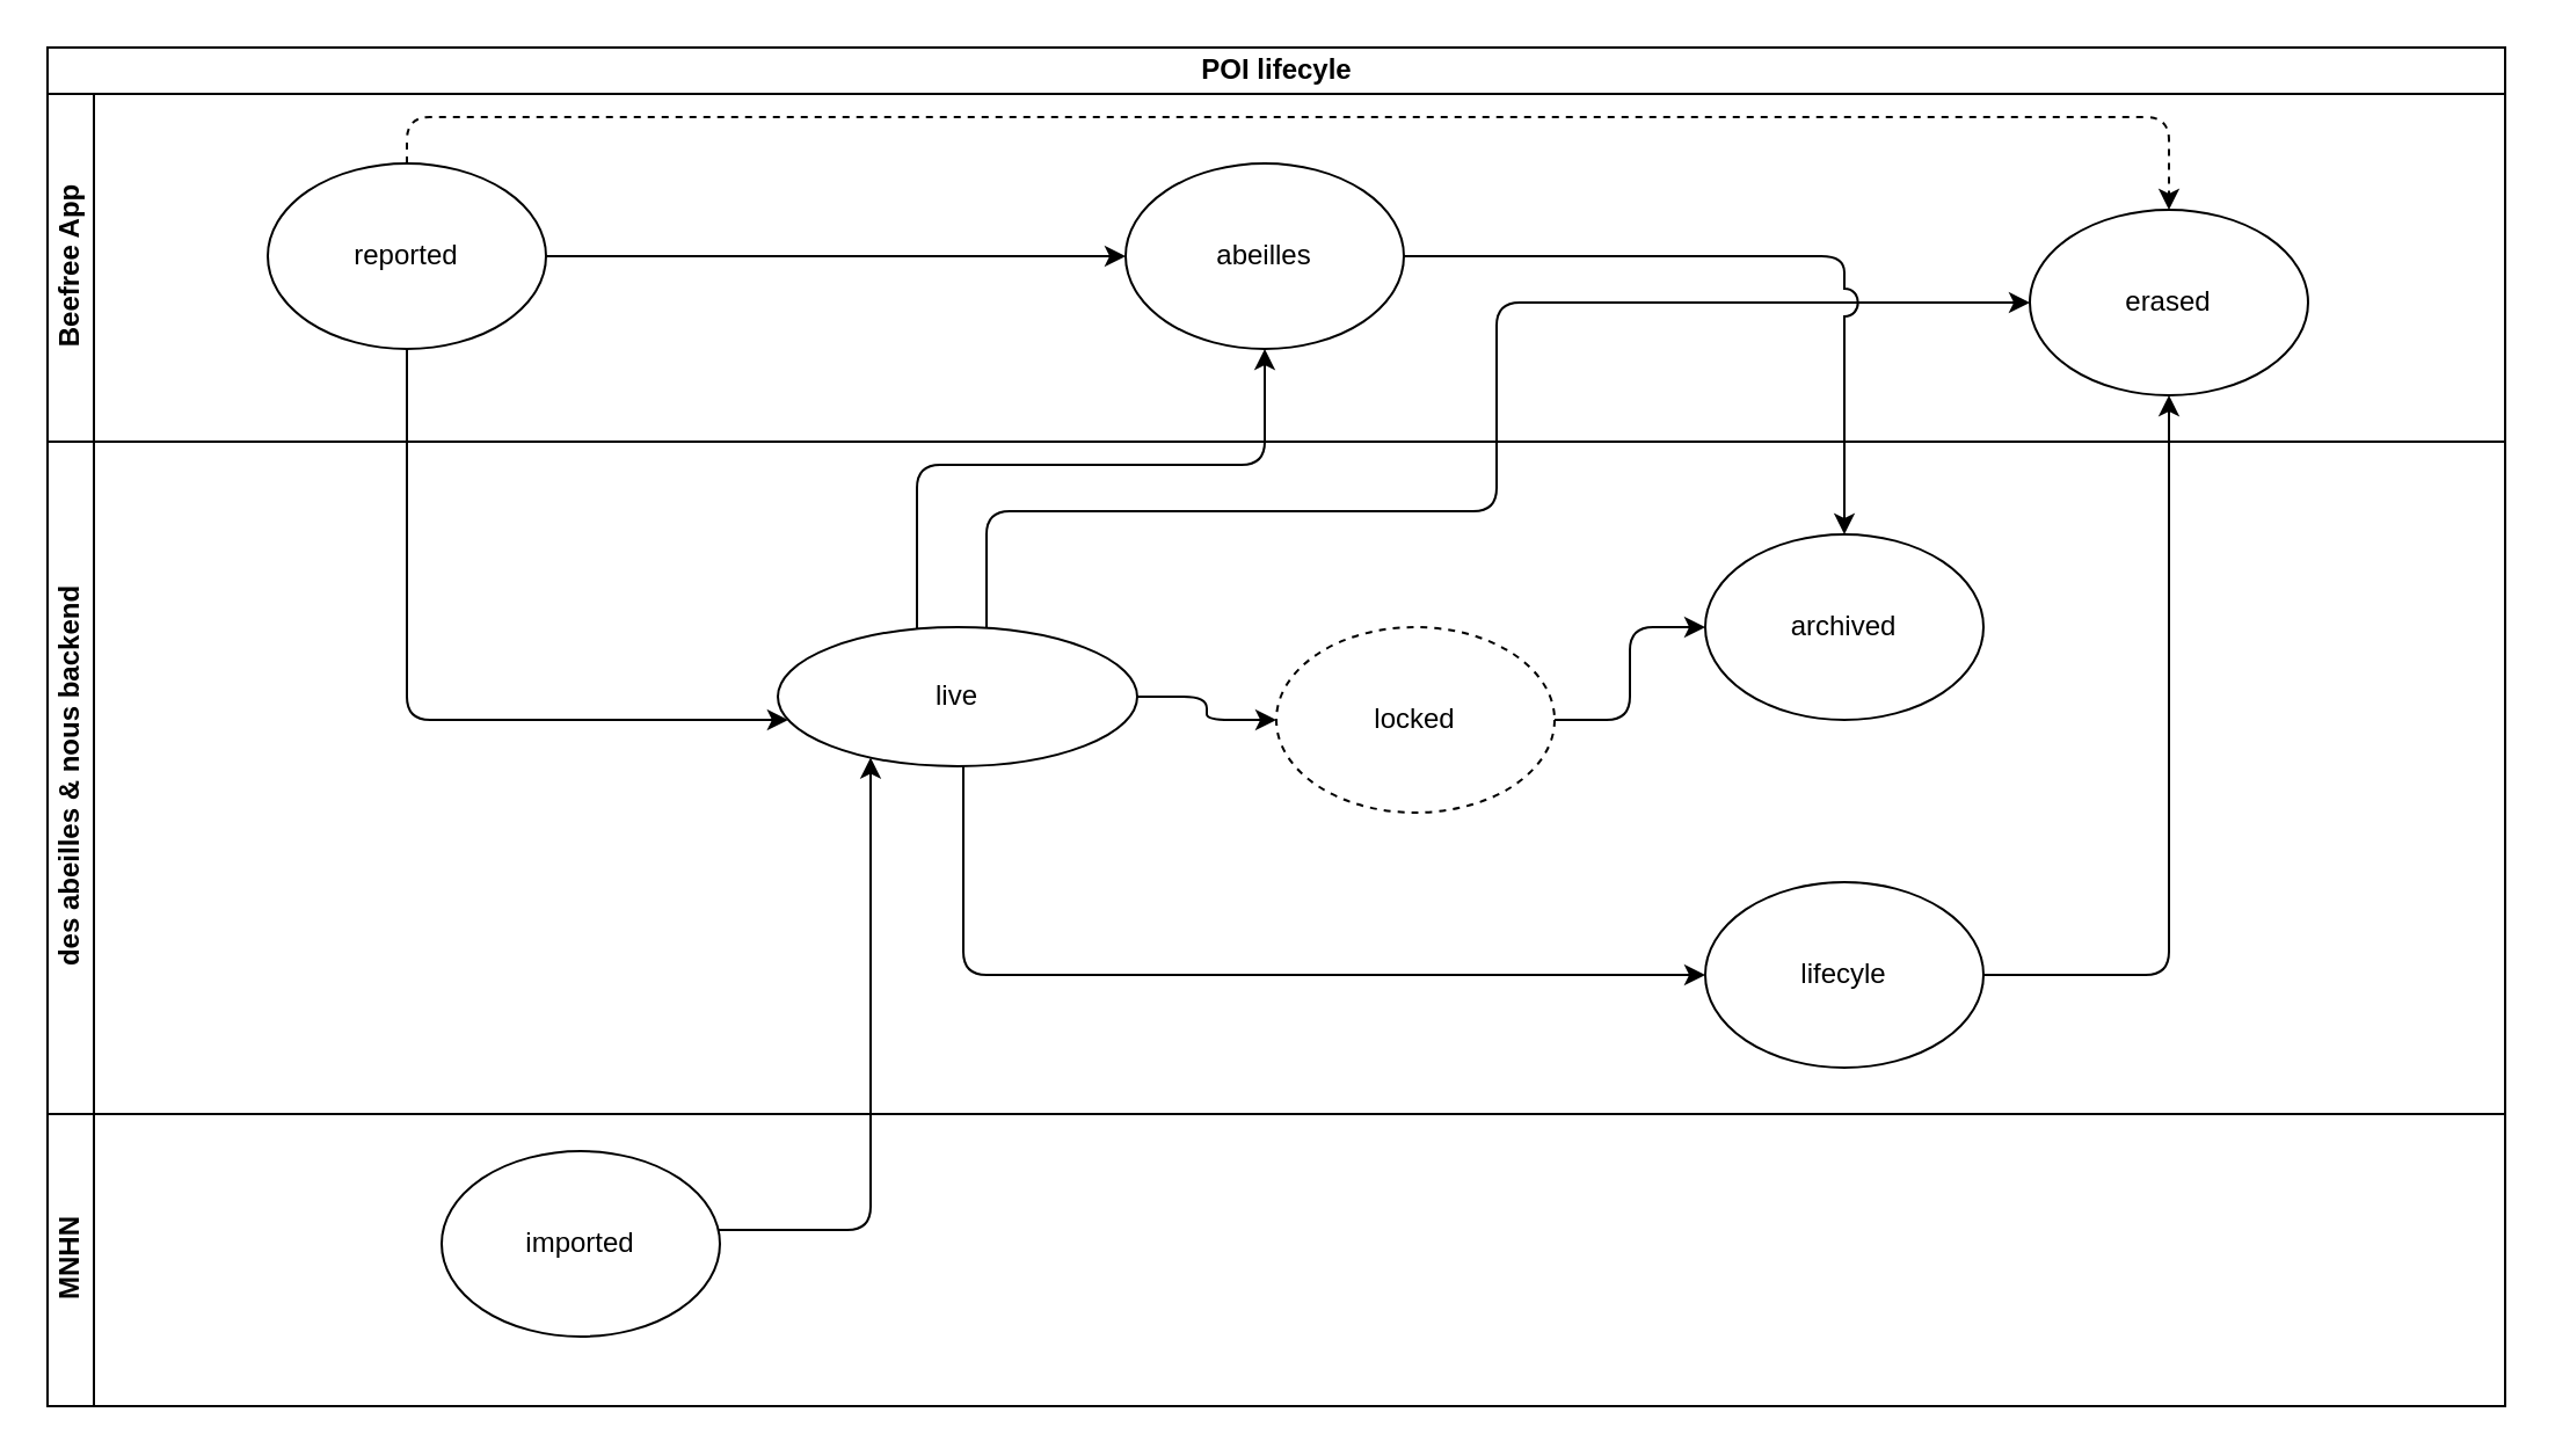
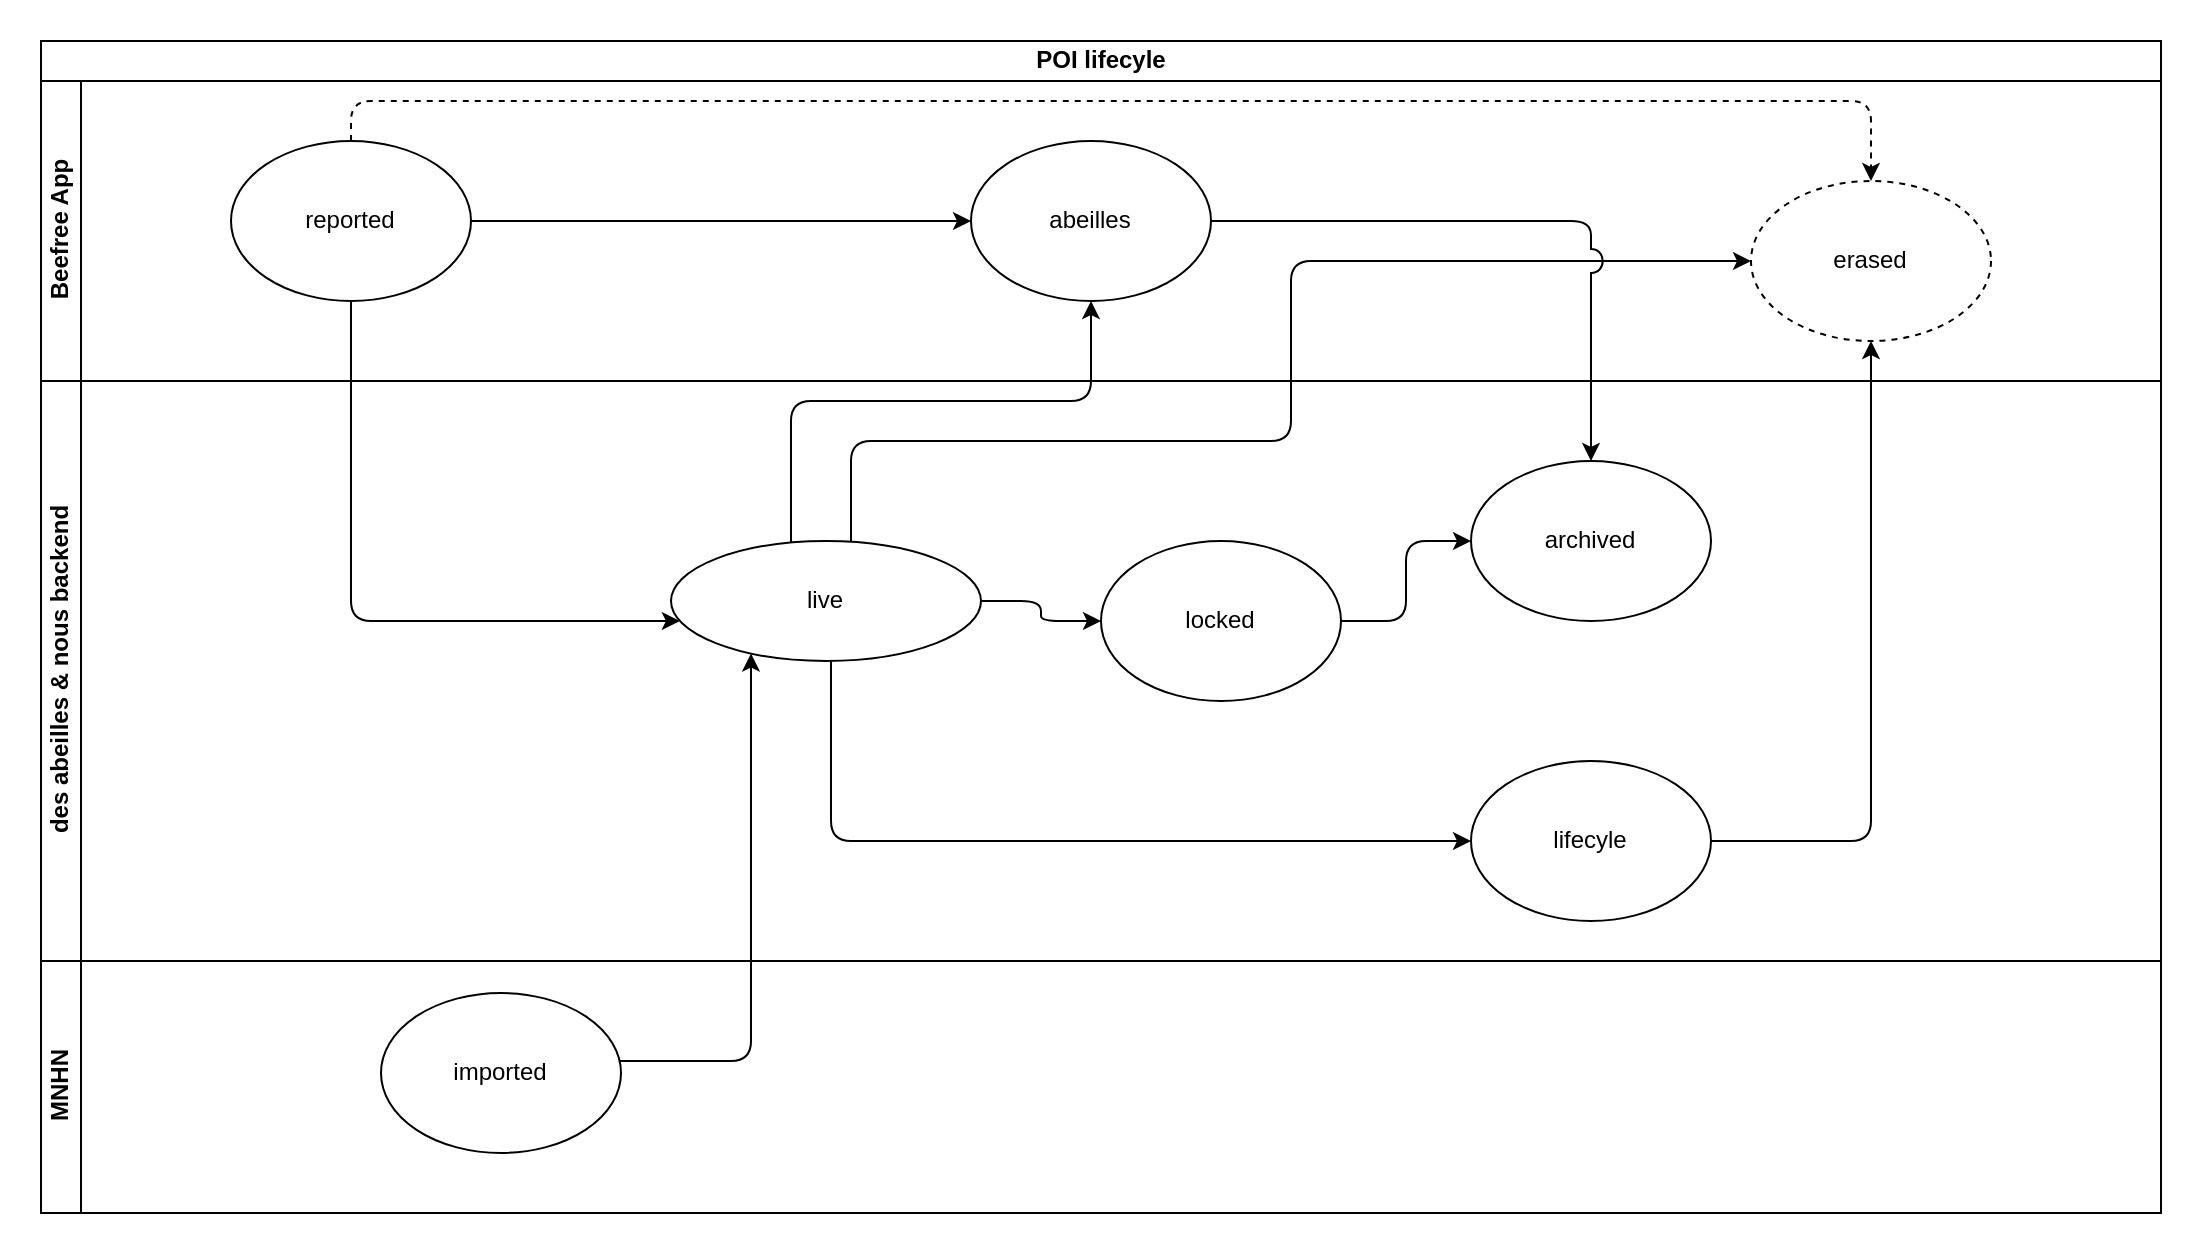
  <mxCell id="0" />
  <mxCell id="1" parent="0" />
  <mxCell id="2" value="POI lifecyle" style="swimlane;childLayout=stackLayout;resizeParent=1;resizeParentMax=0;horizontal=1;startSize=20;horizontalStack=0;html=1;" parent="1" vertex="1"><mxGeometry x="20" y="20" width="1060" height="586" as="geometry" /></mxCell>
  <mxCell id="3" value="Beefree App" style="swimlane;startSize=20;horizontal=0;html=1;" parent="2" vertex="1"><mxGeometry y="20" width="1060" height="150" as="geometry" /></mxCell>
  <mxCell id="4" style="edgeStyle=orthogonalEdgeStyle;rounded=1;orthogonalLoop=1;jettySize=auto;html=1;curved=0;" edge="1" parent="3" source="6" target="7"><mxGeometry relative="1" as="geometry" /></mxCell>
  <mxCell id="5" style="edgeStyle=orthogonalEdgeStyle;rounded=1;orthogonalLoop=1;jettySize=auto;html=1;entryX=0.5;entryY=0;entryDx=0;entryDy=0;curved=0;dashed=1;" edge="1" parent="3" source="6" target="8"><mxGeometry relative="1" as="geometry"><Array as="points"><mxPoint x="155" y="10" /><mxPoint x="915" y="10" /></Array></mxGeometry></mxCell>
  <mxCell id="6" value="reported" style="ellipse;whiteSpace=wrap;html=1;" vertex="1" parent="3"><mxGeometry x="95" y="30" width="120" height="80" as="geometry" /></mxCell>
  <mxCell id="7" value="abeilles" style="ellipse;whiteSpace=wrap;html=1;fillStyle=solid;" vertex="1" parent="3"><mxGeometry x="465" y="30" width="120" height="80" as="geometry" /></mxCell>
- <mxCell id="8" value="erased" style="ellipse;whiteSpace=wrap;html=1;fillStyle=solid;" vertex="1" parent="3"><mxGeometry x="855" y="50" width="120" height="80" as="geometry" /></mxCell>
+ <mxCell id="8" value="erased" style="ellipse;whiteSpace=wrap;html=1;fillStyle=solid;dashed=1;" vertex="1" parent="3"><mxGeometry x="855" y="50" width="120" height="80" as="geometry" /></mxCell>
  <mxCell id="9" value="" style="edgeStyle=orthogonalEdgeStyle;rounded=1;orthogonalLoop=1;jettySize=auto;html=1;curved=0;" edge="1" parent="2" source="6" target="14"><mxGeometry relative="1" as="geometry"><Array as="points"><mxPoint x="155" y="290" /></Array></mxGeometry></mxCell>
  <mxCell id="10" style="edgeStyle=orthogonalEdgeStyle;rounded=1;orthogonalLoop=1;jettySize=auto;html=1;curved=0;" edge="1" parent="2" source="14" target="7"><mxGeometry relative="1" as="geometry"><Array as="points"><mxPoint x="375" y="180" /><mxPoint x="525" y="180" /></Array></mxGeometry></mxCell>
  <mxCell id="11" value="des abeilles &amp;amp; nous backend" style="swimlane;startSize=20;horizontal=0;html=1;strokeColor=default;" parent="2" vertex="1"><mxGeometry y="170" width="1060" height="290" as="geometry" /></mxCell>
  <mxCell id="12" value="" style="edgeStyle=orthogonalEdgeStyle;rounded=1;orthogonalLoop=1;jettySize=auto;html=1;curved=0;" edge="1" parent="11" source="14" target="15"><mxGeometry relative="1" as="geometry"><Array as="points"><mxPoint x="395" y="230" /></Array></mxGeometry></mxCell>
  <mxCell id="13" value="" style="edgeStyle=orthogonalEdgeStyle;rounded=1;orthogonalLoop=1;jettySize=auto;html=1;curved=0;" edge="1" parent="11" source="14" target="17"><mxGeometry relative="1" as="geometry"><Array as="points" /></mxGeometry></mxCell>
  <mxCell id="14" value="live" style="ellipse;whiteSpace=wrap;html=1;fillStyle=solid;" vertex="1" parent="11"><mxGeometry x="315" y="80" width="155" height="60" as="geometry" /></mxCell>
  <mxCell id="15" value="lifecyle" style="ellipse;whiteSpace=wrap;html=1;fillStyle=solid;" vertex="1" parent="11"><mxGeometry x="715" y="190" width="120" height="80" as="geometry" /></mxCell>
  <mxCell id="16" style="edgeStyle=orthogonalEdgeStyle;rounded=1;orthogonalLoop=1;jettySize=auto;html=1;" edge="1" parent="11" source="17" target="18"><mxGeometry relative="1" as="geometry" /></mxCell>
- <mxCell id="17" value="locked" style="ellipse;whiteSpace=wrap;html=1;fillStyle=solid;dashed=1;" vertex="1" parent="11"><mxGeometry x="530" y="80" width="120" height="80" as="geometry" /></mxCell>
+ <mxCell id="17" value="locked" style="ellipse;whiteSpace=wrap;html=1;fillStyle=solid;" vertex="1" parent="11"><mxGeometry x="530" y="80" width="120" height="80" as="geometry" /></mxCell>
  <mxCell id="18" value="archived" style="ellipse;whiteSpace=wrap;html=1;fillStyle=solid;" vertex="1" parent="11"><mxGeometry x="715" y="40" width="120" height="80" as="geometry" /></mxCell>
  <mxCell id="19" value="MNHN" style="swimlane;startSize=20;horizontal=0;html=1;swimlaneLine=1;" parent="2" vertex="1"><mxGeometry y="460" width="1060" height="126" as="geometry" /></mxCell>
  <mxCell id="20" value="imported" style="ellipse;whiteSpace=wrap;html=1;fillStyle=solid;" vertex="1" parent="19"><mxGeometry x="170" y="16" width="120" height="80" as="geometry" /></mxCell>
  <mxCell id="21" style="edgeStyle=orthogonalEdgeStyle;rounded=1;orthogonalLoop=1;jettySize=auto;html=1;curved=0;" edge="1" parent="2" source="20" target="14"><mxGeometry relative="1" as="geometry"><Array as="points"><mxPoint x="355" y="510" /></Array></mxGeometry></mxCell>
  <mxCell id="22" style="edgeStyle=orthogonalEdgeStyle;rounded=1;orthogonalLoop=1;jettySize=auto;html=1;curved=0;" edge="1" parent="2" source="15" target="8"><mxGeometry relative="1" as="geometry" /></mxCell>
  <mxCell id="23" style="edgeStyle=orthogonalEdgeStyle;rounded=1;orthogonalLoop=1;jettySize=auto;html=1;entryX=0;entryY=0.5;entryDx=0;entryDy=0;curved=0;" edge="1" parent="2" source="14" target="8"><mxGeometry relative="1" as="geometry"><Array as="points"><mxPoint x="405" y="200" /><mxPoint x="625" y="200" /><mxPoint x="625" y="110" /></Array></mxGeometry></mxCell>
  <mxCell id="24" style="edgeStyle=orthogonalEdgeStyle;rounded=1;orthogonalLoop=1;jettySize=auto;html=1;curved=0;jumpStyle=arc;jumpSize=12;" edge="1" parent="2" source="7" target="18"><mxGeometry relative="1" as="geometry"><Array as="points"><mxPoint x="775" y="90" /></Array></mxGeometry></mxCell>
